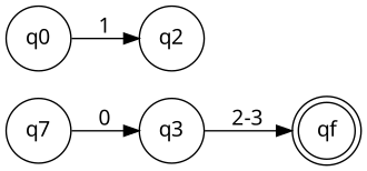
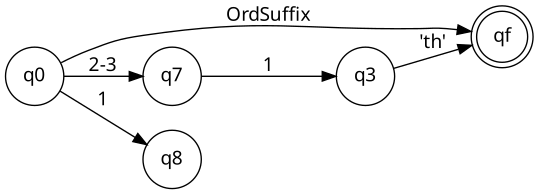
  digraph {
    fontname=DIN
    rankdir=LR
    node [fontname=DIN shape=circle]
    edge [fontname=DIN]
    qf [shape=doublecircle]
    q0
    n3 [label=q7]
-   q2
+   q2 [label=q8]
    q3
+   q0 -> qf [label=OrdSuffix]
+   q0 -> n3 [label="2-3"]
    q0 -> q2 [label=1]
-   n3 -> q3 [label=0]
-   q3 -> qf [label="2-3"]
+   n3 -> q3 [label=1]
+   q3 -> qf [label="'th'"]
  }
